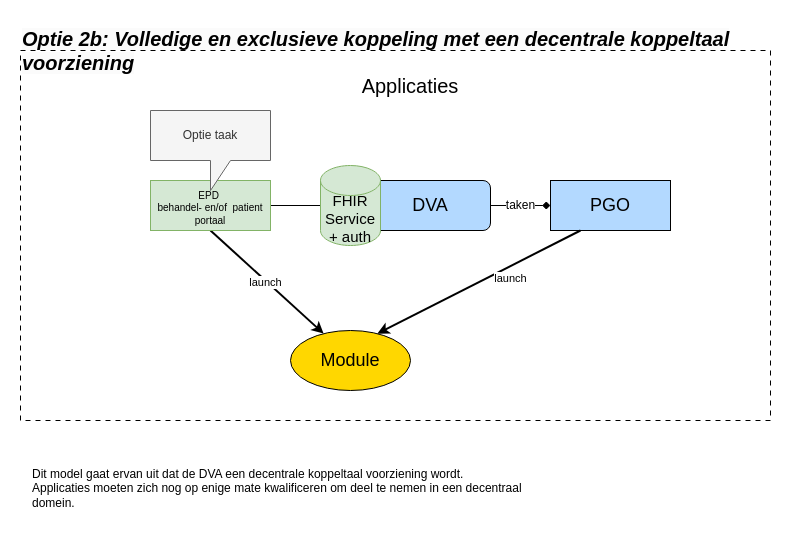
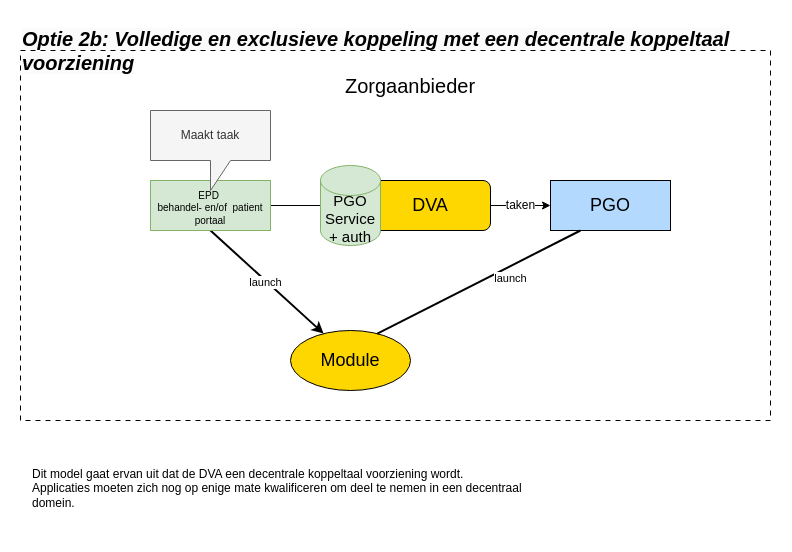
  <mxCell id="0" />
  <mxCell id="1" parent="0" />
  <mxCell id="2" value="" style="rounded=0;whiteSpace=wrap;html=1;dashed=1;dashPattern=5 5;fillColor=none;strokeColor=#000000;" parent="1" vertex="1"><mxGeometry x="20" y="50" width="750" height="370" as="geometry" /></mxCell>
- <mxCell id="3" value="Applicaties" style="text;html=1;strokeColor=none;fillColor=none;align=center;verticalAlign=middle;whiteSpace=wrap;rounded=0;fontSize=20;fontStyle=0;" parent="1" vertex="1"><mxGeometry x="350" y="70" width="120" height="30" as="geometry" /></mxCell>
- <mxCell id="4" value="DVA" style="rounded=1;whiteSpace=wrap;html=1;fillColor=#B3D9FF;strokeColor=#000000;fontSize=18;arcSize=15;" parent="1" vertex="1"><mxGeometry x="370" y="180" width="120" height="50" as="geometry" /></mxCell>
+ <mxCell id="3" value="Zorgaanbieder" style="text;html=1;strokeColor=none;fillColor=none;align=center;verticalAlign=middle;whiteSpace=wrap;rounded=0;fontSize=20;fontStyle=0;" parent="1" vertex="1"><mxGeometry x="350" y="70" width="120" height="30" as="geometry" /></mxCell>
+ <mxCell id="4" value="DVA" style="rounded=1;whiteSpace=wrap;html=1;fillColor=#ffd700;strokeColor=#000000;fontSize=18;arcSize=15;" parent="1" vertex="1"><mxGeometry x="370" y="180" width="120" height="50" as="geometry" /></mxCell>
  <mxCell id="5" value="PGO" style="whiteSpace=wrap;html=1;fillColor=#B3D9FF;strokeColor=#000000;fontSize=18;arcSize=15;rounded=0;" parent="1" vertex="1"><mxGeometry x="550" y="180" width="120" height="50" as="geometry" /></mxCell>
  <mxCell id="6" value="Module" style="ellipse;whiteSpace=wrap;html=1;fillColor=#FFD700;strokeColor=#000000;fontSize=18;" parent="1" vertex="1"><mxGeometry x="290" y="330" width="120" height="60" as="geometry" /></mxCell>
- <mxCell id="7" value="taken" style="edgeStyle=orthogonalEdgeStyle;rounded=0;orthogonalLoop=1;jettySize=auto;html=1;exitX=1;exitY=0.5;exitDx=0;exitDy=0;entryX=0;entryY=0.5;entryDx=0;entryDy=0;strokeColor=#000000;fontSize=12;endArrow=diamond;" parent="1" source="4" target="5" edge="1"><mxGeometry relative="1" as="geometry" /></mxCell>
- <mxCell id="8" value="launch" style="rounded=0;orthogonalLoop=1;jettySize=auto;html=1;exitX=0.25;exitY=1;exitDx=0;exitDy=0;strokeColor=#000000;strokeWidth=2;fontSize=11;entryX=0.75;entryY=0;entryDx=0;entryDy=0;" parent="1" source="5" target="6" edge="1"><mxGeometry x="-0.266" y="11" relative="1" as="geometry"><mxPoint as="offset" /><mxPoint x="550" y="320" as="targetPoint" /></mxGeometry></mxCell>
+ <mxCell id="7" value="taken" style="edgeStyle=orthogonalEdgeStyle;rounded=0;orthogonalLoop=1;jettySize=auto;html=1;exitX=1;exitY=0.5;exitDx=0;exitDy=0;entryX=0;entryY=0.5;entryDx=0;entryDy=0;strokeColor=#000000;fontSize=12;" parent="1" source="4" target="5" edge="1"><mxGeometry relative="1" as="geometry" /></mxCell>
+ <mxCell id="8" value="launch" style="rounded=0;orthogonalLoop=1;jettySize=auto;html=1;exitX=0.25;exitY=1;exitDx=0;exitDy=0;strokeColor=#000000;strokeWidth=2;fontSize=11;entryX=0.75;entryY=0;entryDx=0;entryDy=0;endArrow=none;" parent="1" source="5" target="6" edge="1"><mxGeometry x="-0.266" y="11" relative="1" as="geometry"><mxPoint as="offset" /><mxPoint x="550" y="320" as="targetPoint" /></mxGeometry></mxCell>
  <mxCell id="9" value="" style="edgeStyle=orthogonalEdgeStyle;rounded=0;orthogonalLoop=1;jettySize=auto;html=1;exitX=1;exitY=0.5;exitDx=0;exitDy=0;entryX=0;entryY=0.5;entryDx=0;entryDy=0;strokeColor=#000000;fontSize=12;endArrow=none;endFill=0;" parent="1" edge="1"><mxGeometry relative="1" as="geometry"><mxPoint x="270" y="205" as="sourcePoint" /><mxPoint x="320" y="205" as="targetPoint" /></mxGeometry></mxCell>
  <mxCell id="10" value="launch" style="rounded=0;orthogonalLoop=1;jettySize=auto;html=1;exitX=0.5;exitY=1;exitDx=0;exitDy=0;strokeColor=#000000;strokeWidth=2;fontSize=11;entryX=0.25;entryY=0;entryDx=0;entryDy=0;" parent="1" target="6" edge="1"><mxGeometry x="-0.007" y="-1" relative="1" as="geometry"><mxPoint as="offset" /><mxPoint x="271.538" y="330" as="targetPoint" /><mxPoint x="210" y="230" as="sourcePoint" /></mxGeometry></mxCell>
- <mxCell id="11" value="&lt;span&gt;FHIR Service + auth&lt;/span&gt;" style="shape=cylinder3;whiteSpace=wrap;html=1;boundedLbl=1;backgroundOutline=1;size=15;fillColor=#d5e8d4;strokeColor=#82b366;fontSize=15;" parent="1" vertex="1"><mxGeometry x="320" y="165" width="60" height="80" as="geometry" /></mxCell>
+ <mxCell id="11" value="&lt;span&gt;PGO Service + auth&lt;/span&gt;" style="shape=cylinder3;whiteSpace=wrap;html=1;boundedLbl=1;backgroundOutline=1;size=15;fillColor=#d5e8d4;strokeColor=#82b366;fontSize=15;" parent="1" vertex="1"><mxGeometry x="320" y="165" width="60" height="80" as="geometry" /></mxCell>
  <mxCell id="12" value="&lt;div style=&quot;line-height: 70%;&quot;&gt;&lt;font style=&quot;font-size: 10px; line-height: 70%;&quot;&gt;EPD&amp;nbsp;&lt;/font&gt;&lt;div&gt;&lt;font style=&quot;font-size: 10px; line-height: 70%;&quot;&gt;behandel- en/of&amp;nbsp; patient portaal&lt;/font&gt;&lt;span style=&quot;caret-color: rgba(0, 0, 0, 0); color: rgba(0, 0, 0, 0); font-family: monospace; font-size: 0px; text-align: start; text-wrap-mode: nowrap; line-height: 100%;&quot;&gt;%3CmxGraphModel%3E%3Croot%3E%3CmxCell%20id%3D%220%22%2F%3E%3CmxCell%20id%3D%221%22%20parent%3D%220%22%2F%3E%3CmxCell%20id%3D%222%22%20value%3D%22EPD%22%20style%3D%22rounded%3D0%3BwhiteSpace%3Dwrap%3Bhtml%3D1%3BfillColor%3D%2390EE90%3BstrokeColor%3D%23000000%3BfontSize%3D18%3B%22%20vertex%3D%221%22%20parent%3D%221%22%3E%3CmxGeometry%20x%3D%22250%22%20y%3D%22180%22%20width%3D%22120%22%20height%3D%2250%22%20as%3D%22geometry%22%2F%3E%3C%2FmxCell%3E%3C%2Froot%3E%3C%2FmxGraphModel%3E&lt;/span&gt;&lt;/div&gt;&lt;/div&gt;" style="rounded=0;whiteSpace=wrap;html=1;fillColor=#d5e8d4;strokeColor=#82b366;fontSize=18;" parent="1" vertex="1"><mxGeometry x="150" y="180" width="120" height="50" as="geometry" /></mxCell>
- <mxCell id="13" value="Optie taak" style="shape=callout;whiteSpace=wrap;html=1;perimeter=calloutPerimeter;fillColor=#f5f5f5;strokeColor=#666666;fontColor=#333333;" parent="1" vertex="1"><mxGeometry x="150" y="110" width="120" height="80" as="geometry" /></mxCell>
+ <mxCell id="13" value="Maakt taak" style="shape=callout;whiteSpace=wrap;html=1;perimeter=calloutPerimeter;fillColor=#f5f5f5;strokeColor=#666666;fontColor=#333333;" parent="1" vertex="1"><mxGeometry x="150" y="110" width="120" height="80" as="geometry" /></mxCell>
  <mxCell id="14" value="&lt;div&gt;Dit model gaat ervan uit dat de DVA een decentrale koppeltaal voorziening wordt.&amp;nbsp;&lt;/div&gt;Applicaties moeten zich nog op enige mate kwalificeren om deel te nemen in een decentraal domein." style="text;html=1;align=left;verticalAlign=top;whiteSpace=wrap;rounded=0;" parent="1" vertex="1"><mxGeometry x="30" y="460" width="500" height="70" as="geometry" /></mxCell>
  <mxCell id="15" value="&lt;span style=&quot;color: rgb(0, 0, 0); font-family: Helvetica; font-size: 20px; font-style: italic; font-variant-ligatures: normal; font-variant-caps: normal; font-weight: 700; letter-spacing: normal; orphans: 2; text-align: center; text-indent: 0px; text-transform: none; widows: 2; word-spacing: 0px; -webkit-text-stroke-width: 0px; white-space: normal; background-color: rgb(251, 251, 251); text-decoration-thickness: initial; text-decoration-style: initial; text-decoration-color: initial; display: inline !important; float: none;&quot;&gt;Optie 2b: Volledige en exclusieve koppeling met een decentrale koppeltaal voorziening&lt;/span&gt;" style="text;whiteSpace=wrap;html=1;" parent="1" vertex="1"><mxGeometry x="20" width="750" height="70" as="geometry" y="20" /></mxCell>
